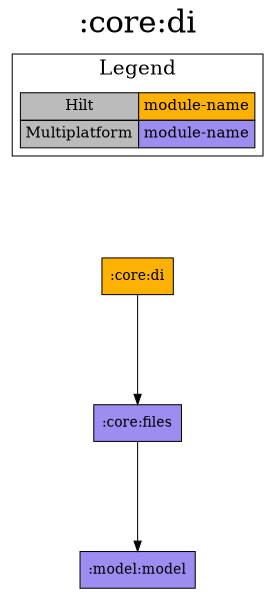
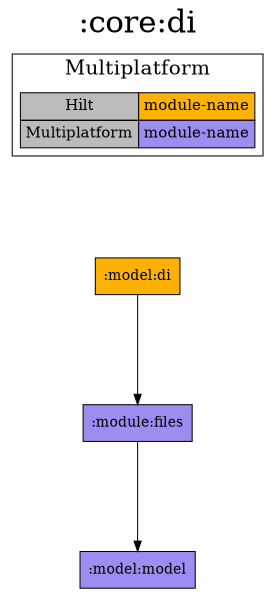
  digraph {
    fontsize=30
    label=":core:di"
    labelloc=t
    rankdir=TB
    ranksep=1.5
    node [fillcolor="#9D8DF1" shape=box style=filled]
    edge [dir=forward]
-   ":core:di" [fillcolor="#FCB103"]
+   ":core:di" [fillcolor="#FCB103" label=":model:di"]
    n2 [fillcolor="#bbbbbb" fontsize=15 label=< <TABLE BORDER="0" CELLBORDER="1" CELLSPACING="0" CELLPADDING="4"> <TR><TD>Hilt</TD><TD BGCOLOR="#FCB103">module-name</TD></TR> <TR><TD>Multiplatform</TD><TD BGCOLOR="#9D8DF1">module-name</TD></TR> </TABLE> > margin=0 shape=none]
-   ":core:files"
+   ":core:files" [label=":module:files"]
    n4 [label=":model:model"]
    subgraph sub_1 {
      rank=same
      ":core:di"
    }
    subgraph cluster_2 {
      fontsize=20
-     label=Legend
+     label=Multiplatform
      n2
    }
    ":core:di" -> ":core:files"
    n2 -> ":core:di" [style=invis]
    ":core:files" -> n4
  }
